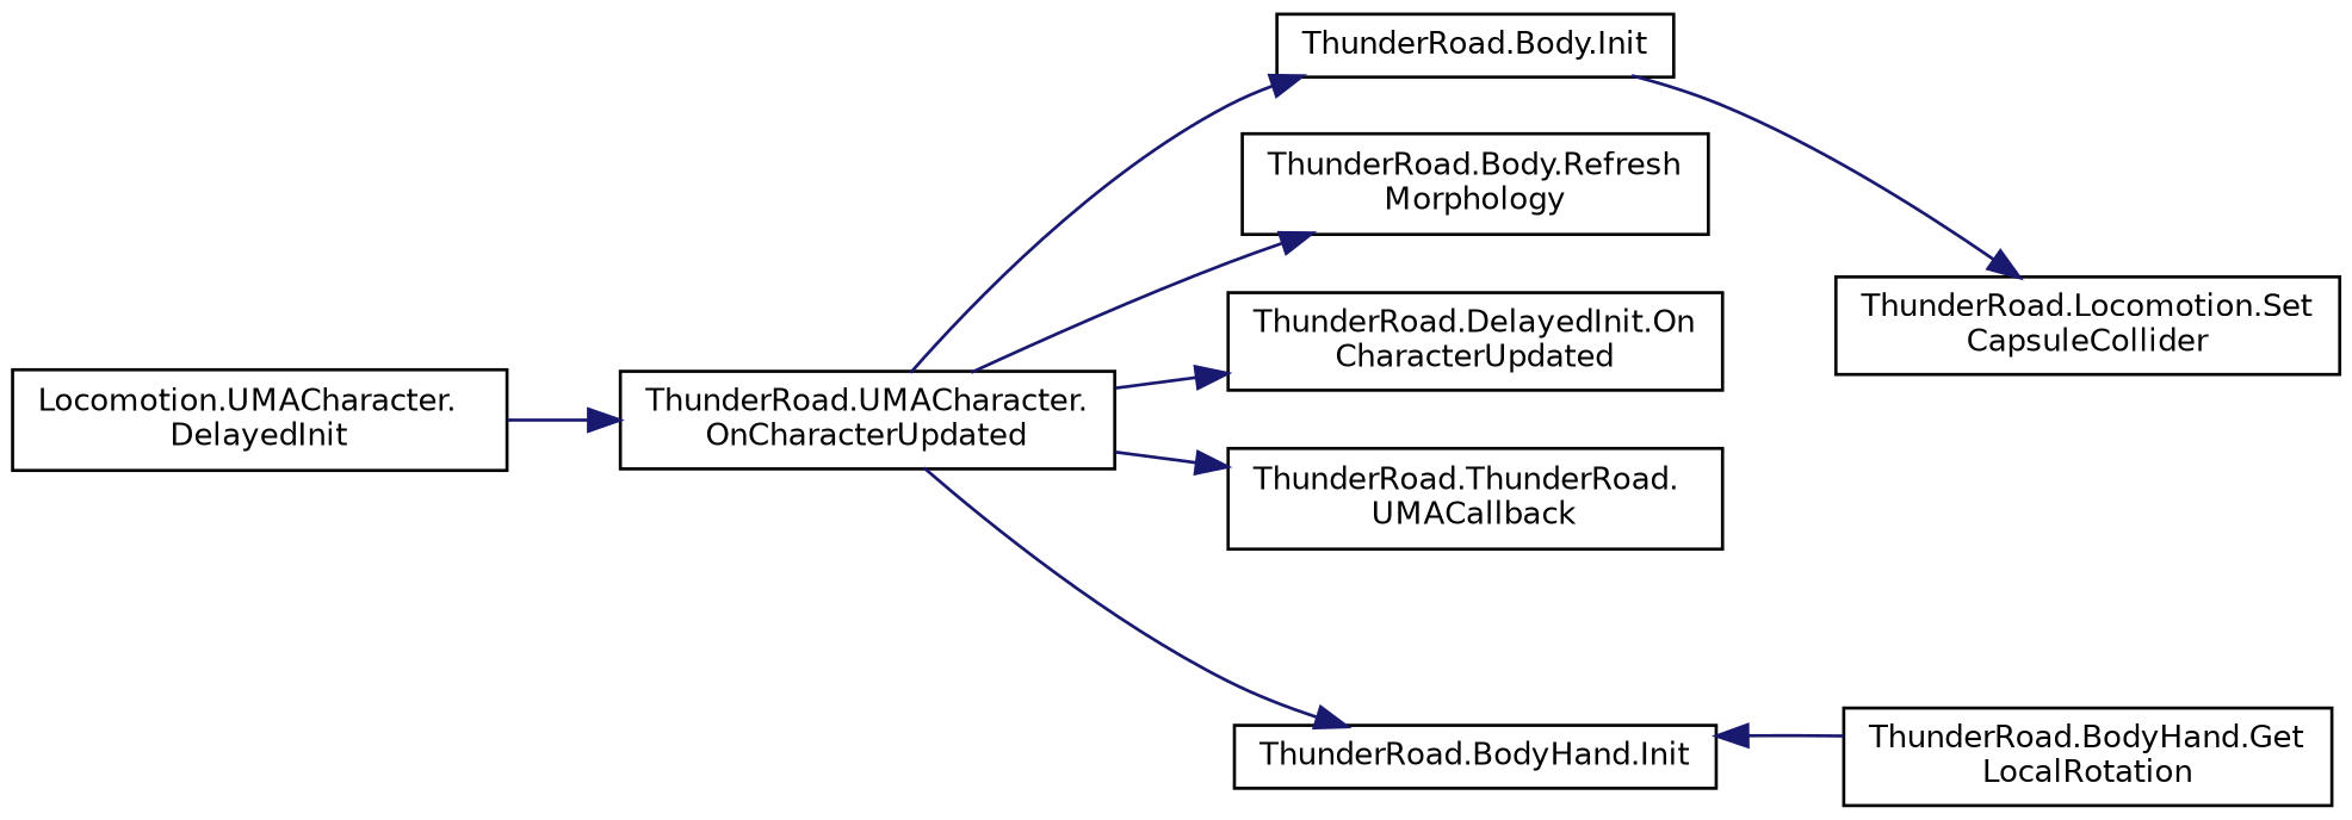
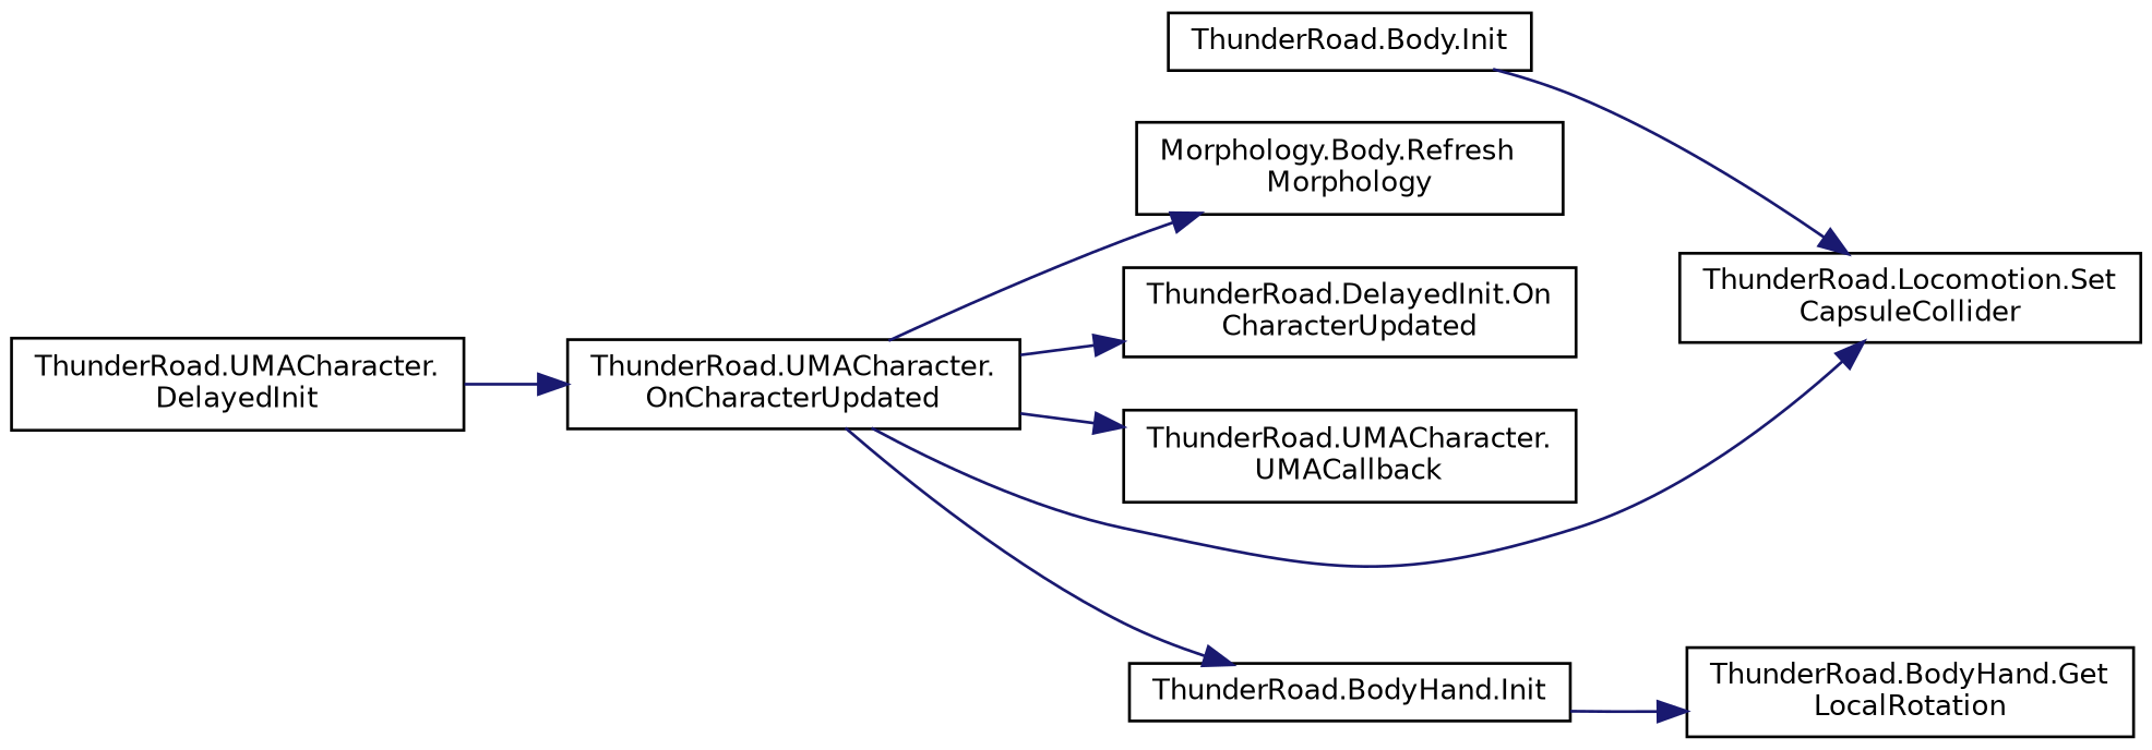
  digraph {
    rankdir=LR
    node [color=black fillcolor=white fontname=Helvetica fontsize=10 shape=record style=filled]
    edge [color=midnightblue fontname=Helvetica fontsize=10 labelfontname=Helvetica labelfontsize=10 style=solid]
-   n1 [height=0.2 label="Locomotion.UMACharacter.\lDelayedInit" width=0.4]
+   n1 [height=0.2 label="ThunderRoad.UMACharacter.\lDelayedInit" width=0.4]
    n2 [height=0.2 label="ThunderRoad.UMACharacter.\lOnCharacterUpdated" width=0.4]
    n3 [height=0.2 label="ThunderRoad.Body.Init" width=0.4]
-   n4 [height=0.2 label="ThunderRoad.Body.Refresh\lMorphology" width=0.4]
+   n4 [height=0.2 label="Morphology.Body.Refresh\lMorphology" width=0.4]
    n5 [height=0.2 label="ThunderRoad.DelayedInit.On\lCharacterUpdated" width=0.4]
-   n6 [height=0.2 label="ThunderRoad.ThunderRoad.\lUMACallback" width=0.4]
+   n6 [height=0.2 label="ThunderRoad.UMACharacter.\lUMACallback" width=0.4]
    n7 [height=0.2 label="ThunderRoad.BodyHand.Init" width=0.4]
    n8 [height=0.2 label="ThunderRoad.Locomotion.Set\lCapsuleCollider" width=0.4]
    n9 [height=0.2 label="ThunderRoad.BodyHand.Get\lLocalRotation" width=0.4]
    n1 -> n2
-   n2 -> n3
+   n2 -> n8
    n2 -> n4
    n2 -> n5
    n2 -> n6
    n2 -> n7
    n3 -> n8
-   n9 -> n7
+   n7 -> n9
  }
